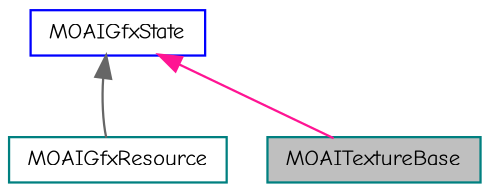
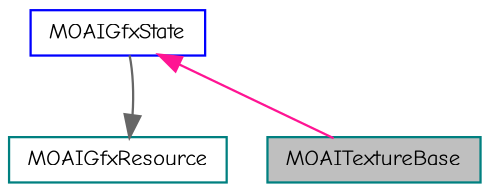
  digraph {
    fontname="Comic Neue"
    node [color=teal fillcolor=white fontname="Comic Neue" fontsize=10 shape=record style=filled]
    edge [dir=back fontname="Comic Neue" fontsize=10 labelfontname=FreeSans labelfontsize=10 style=solid]
    n1 [fillcolor=grey75 fontcolor=black height=0.2 label=MOAITextureBase width=0.4]
    n2 [height=0.2 label=MOAIGfxResource width=0.4]
    n3 [color=blue height=0.2 label=MOAIGfxState width=0.4]
    n3 -> n1 [color=deeppink]
-   n3 -> n2 [color=gray40]
+   n2 -> n3 [color=gray40]
  }
